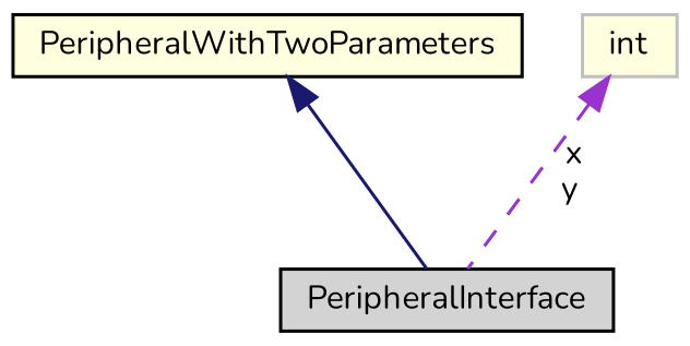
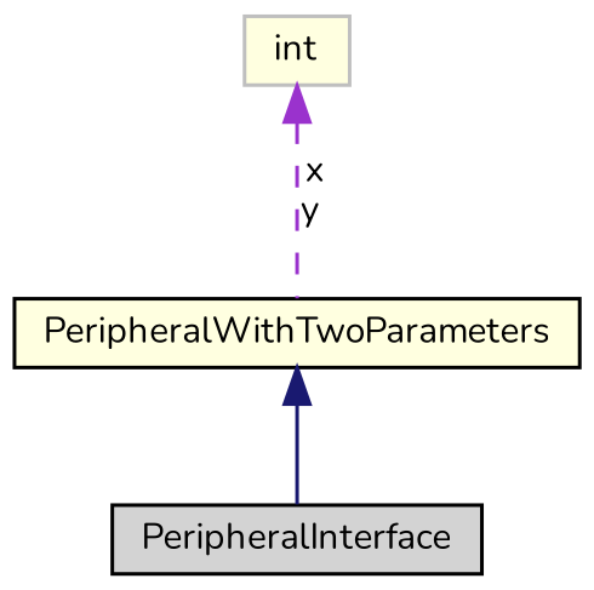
  digraph {
    fontname=Nunito
    node [color=black fillcolor=lightyellow fontname=Nunito fontsize=10 shape=record style=filled]
    edge [dir=back fontname=Nunito fontsize=10 labelfontname=Helvetica labelfontsize=10]
    n1 [fontcolor=black height=0.2 label=PeripheralWithTwoParameters width=0.4]
    n2 [fillcolor=lightgrey height=0.2 label=PeripheralInterface width=0.4]
    n3 [color=grey75 height=0.2 label=int width=0.4]
    n1 -> n2 [color=midnightblue style=solid]
-   n3 -> n2 [color=darkorchid3 label=" x\ny" style=dashed]
+   n3 -> n1 [color=darkorchid3 label=" x\ny" style=dashed]
  }
